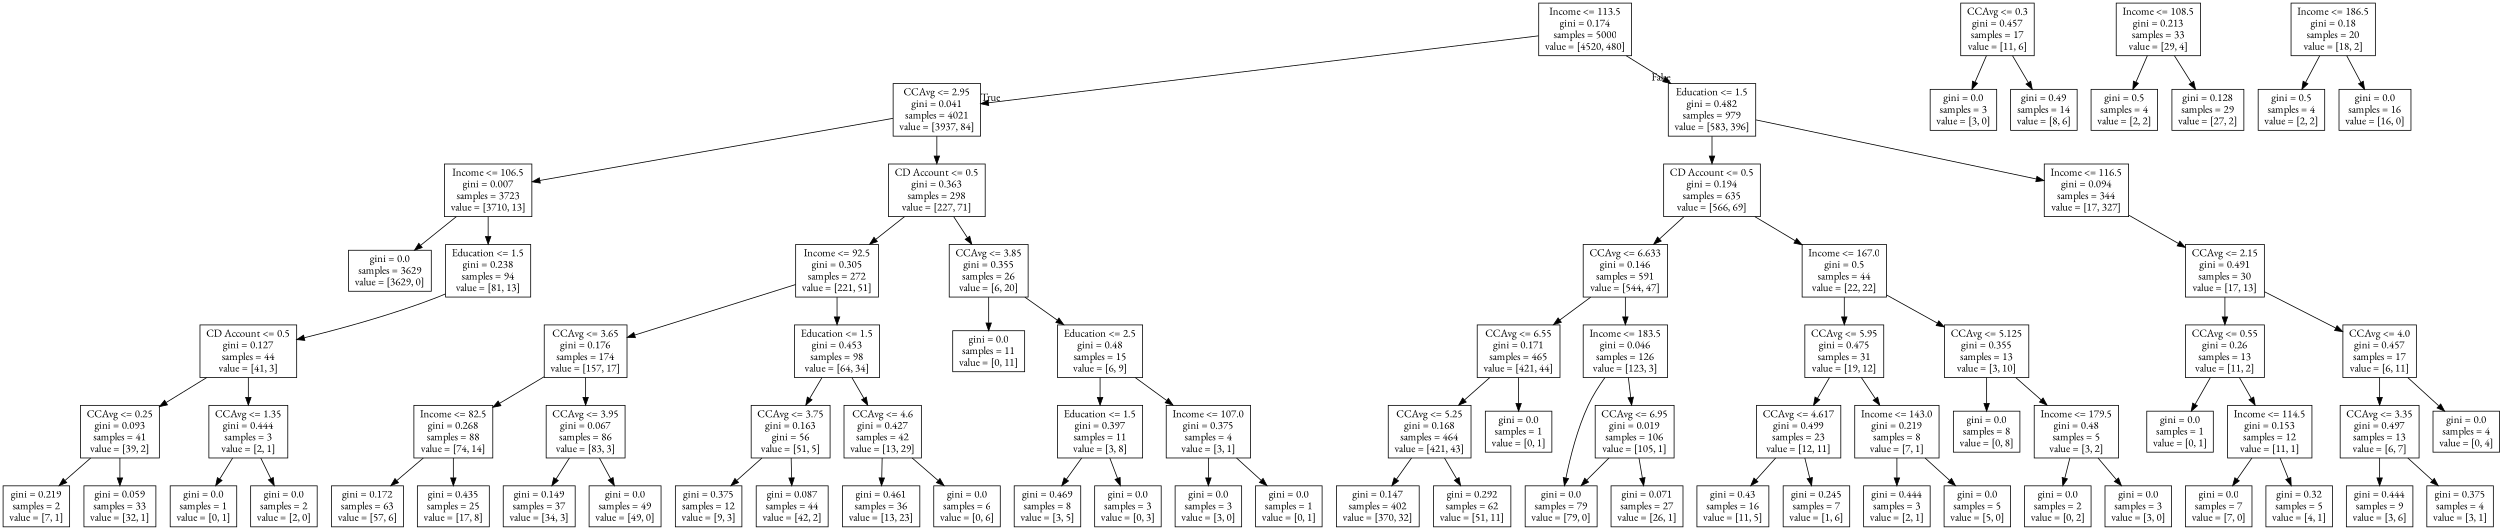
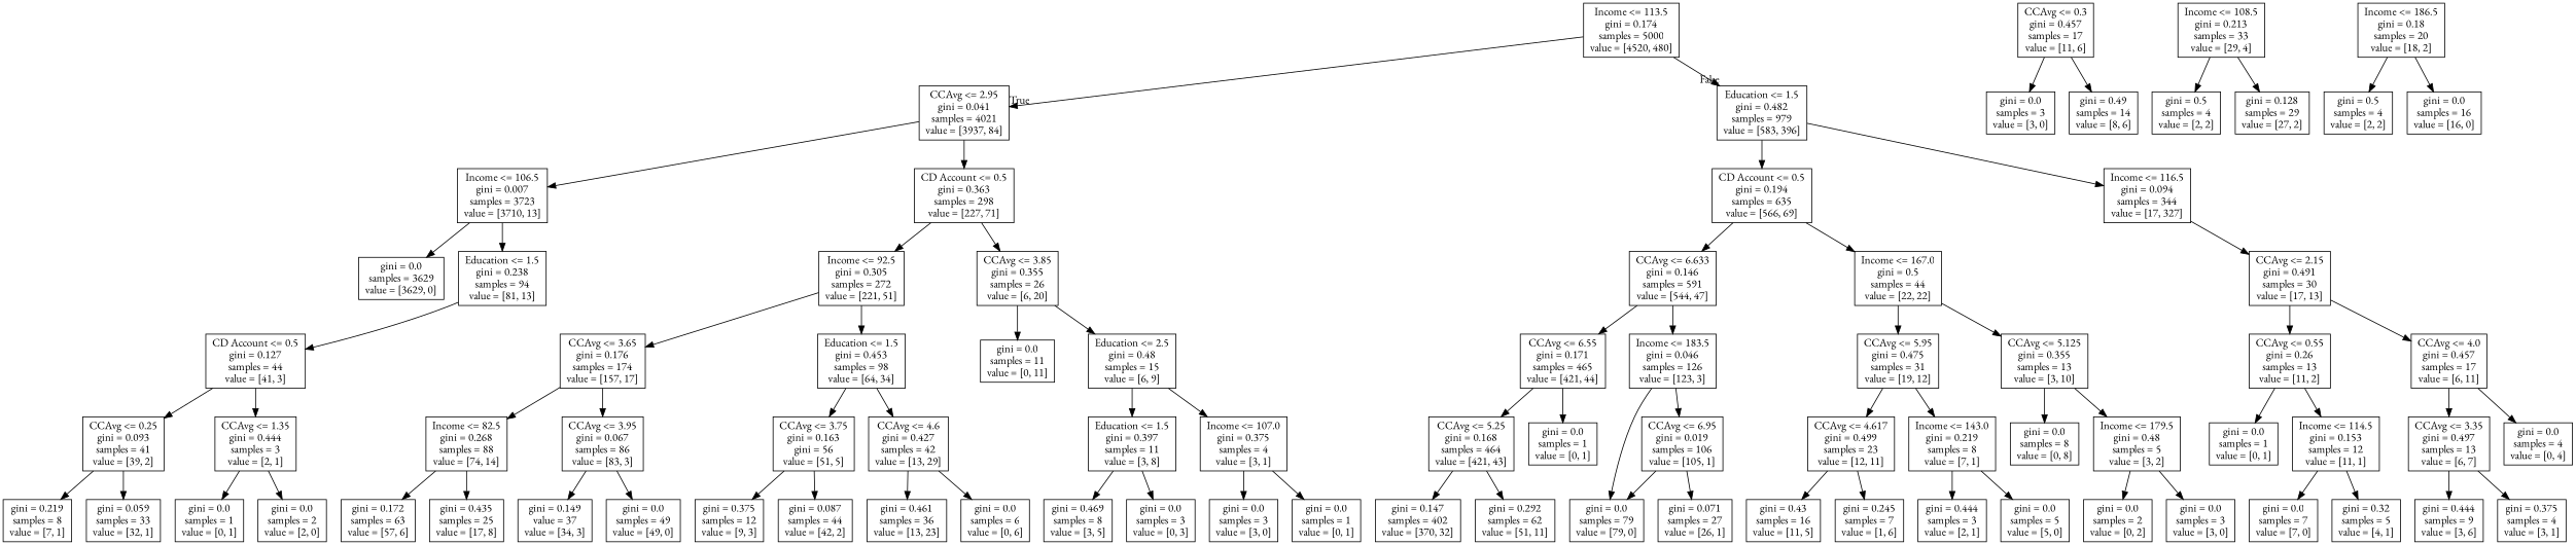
  digraph {
    fontname="EB Garamond"
    node [fontname="EB Garamond" shape=box]
    edge [fontname="EB Garamond"]
    n1 [label="Income <= 113.5\ngini = 0.174\nsamples = 5000\nvalue = [4520, 480]"]
    n2 [label="CCAvg <= 2.95\ngini = 0.041\nsamples = 4021\nvalue = [3937, 84]"]
    n3 [label="Education <= 1.5\ngini = 0.482\nsamples = 979\nvalue = [583, 396]"]
    n4 [label="Income <= 106.5\ngini = 0.007\nsamples = 3723\nvalue = [3710, 13]"]
    n5 [label="CD Account <= 0.5\ngini = 0.363\nsamples = 298\nvalue = [227, 71]"]
    n6 [label="CD Account <= 0.5\ngini = 0.194\nsamples = 635\nvalue = [566, 69]"]
    n7 [label="Income <= 116.5\ngini = 0.094\nsamples = 344\nvalue = [17, 327]"]
    n8 [label="gini = 0.0\nsamples = 3629\nvalue = [3629, 0]"]
    n9 [label="Education <= 1.5\ngini = 0.238\nsamples = 94\nvalue = [81, 13]"]
    n10 [label="Income <= 92.5\ngini = 0.305\nsamples = 272\nvalue = [221, 51]"]
    n11 [label="CCAvg <= 3.85\ngini = 0.355\nsamples = 26\nvalue = [6, 20]"]
    n12 [label="CD Account <= 0.5\ngini = 0.127\nsamples = 44\nvalue = [41, 3]"]
    n13 [label="CCAvg <= 0.25\ngini = 0.093\nsamples = 41\nvalue = [39, 2]"]
    n14 [label="CCAvg <= 1.35\ngini = 0.444\nsamples = 3\nvalue = [2, 1]"]
-   n15 [label="gini = 0.219\nsamples = 2\nvalue = [7, 1]"]
+   n15 [label="gini = 0.219\nsamples = 8\nvalue = [7, 1]"]
    n16 [label="gini = 0.059\nsamples = 33\nvalue = [32, 1]"]
    n17 [label="gini = 0.0\nsamples = 1\nvalue = [0, 1]"]
    n18 [label="gini = 0.0\nsamples = 2\nvalue = [2, 0]"]
    n19 [label="CCAvg <= 0.3\ngini = 0.457\nsamples = 17\nvalue = [11, 6]"]
    n20 [label="gini = 0.0\nsamples = 3\nvalue = [3, 0]"]
    n21 [label="gini = 0.49\nsamples = 14\nvalue = [8, 6]"]
    n22 [label="Income <= 108.5\ngini = 0.213\nsamples = 33\nvalue = [29, 4]"]
    n23 [label="gini = 0.5\nsamples = 4\nvalue = [2, 2]"]
    n24 [label="gini = 0.128\nsamples = 29\nvalue = [27, 2]"]
    n25 [label="CCAvg <= 3.65\ngini = 0.176\nsamples = 174\nvalue = [157, 17]"]
    n26 [label="Education <= 1.5\ngini = 0.453\nsamples = 98\nvalue = [64, 34]"]
    n27 [label="gini = 0.0\nsamples = 11\nvalue = [0, 11]"]
    n28 [label="Education <= 2.5\ngini = 0.48\nsamples = 15\nvalue = [6, 9]"]
    n29 [label="Income <= 82.5\ngini = 0.268\nsamples = 88\nvalue = [74, 14]"]
    n30 [label="CCAvg <= 3.95\ngini = 0.067\nsamples = 86\nvalue = [83, 3]"]
    n31 [label="CCAvg <= 3.75\ngini = 0.163\ngini = 56\nvalue = [51, 5]"]
    n32 [label="CCAvg <= 4.6\ngini = 0.427\nsamples = 42\nvalue = [13, 29]"]
    n33 [label="gini = 0.172\nsamples = 63\nvalue = [57, 6]"]
    n34 [label="gini = 0.435\nsamples = 25\nvalue = [17, 8]"]
-   n35 [label="gini = 0.149\nsamples = 37\nvalue = [34, 3]"]
+   n35 [label="gini = 0.149\nvalue = 37\nvalue = [34, 3]"]
    n36 [label="gini = 0.0\nsamples = 49\nvalue = [49, 0]"]
    n37 [label="gini = 0.375\nsamples = 12\nvalue = [9, 3]"]
    n38 [label="gini = 0.087\nsamples = 44\nvalue = [42, 2]"]
    n39 [label="gini = 0.461\nsamples = 36\nvalue = [13, 23]"]
    n40 [label="gini = 0.0\nsamples = 6\nvalue = [0, 6]"]
    n41 [label="Education <= 1.5\ngini = 0.397\nsamples = 11\nvalue = [3, 8]"]
    n42 [label="Income <= 107.0\ngini = 0.375\nsamples = 4\nvalue = [3, 1]"]
    n43 [label="gini = 0.469\nsamples = 8\nvalue = [3, 5]"]
    n44 [label="gini = 0.0\nsamples = 3\nvalue = [0, 3]"]
    n45 [label="gini = 0.0\nsamples = 3\nvalue = [3, 0]"]
    n46 [label="gini = 0.0\nsamples = 1\nvalue = [0, 1]"]
    n47 [label="CCAvg <= 6.633\ngini = 0.146\nsamples = 591\nvalue = [544, 47]"]
    n48 [label="Income <= 167.0\ngini = 0.5\nsamples = 44\nvalue = [22, 22]"]
    n49 [label="CCAvg <= 2.15\ngini = 0.491\nsamples = 30\nvalue = [17, 13]"]
    n50 [label="CCAvg <= 6.55\ngini = 0.171\nsamples = 465\nvalue = [421, 44]"]
    n51 [label="Income <= 183.5\ngini = 0.046\nsamples = 126\nvalue = [123, 3]"]
    n52 [label="CCAvg <= 5.95\ngini = 0.475\nsamples = 31\nvalue = [19, 12]"]
    n53 [label="CCAvg <= 5.125\ngini = 0.355\nsamples = 13\nvalue = [3, 10]"]
    n54 [label="CCAvg <= 5.25\ngini = 0.168\nsamples = 464\nvalue = [421, 43]"]
    n55 [label="gini = 0.0\nsamples = 1\nvalue = [0, 1]"]
    n56 [label="CCAvg <= 6.95\ngini = 0.019\nsamples = 106\nvalue = [105, 1]"]
    n57 [label="gini = 0.0\nsamples = 79\nvalue = [79, 0]"]
    n58 [label="gini = 0.147\nsamples = 402\nvalue = [370, 32]"]
    n59 [label="gini = 0.292\nsamples = 62\nvalue = [51, 11]"]
    n60 [label="gini = 0.071\nsamples = 27\nvalue = [26, 1]"]
    n61 [label="Income <= 186.5\ngini = 0.18\nsamples = 20\nvalue = [18, 2]"]
    n62 [label="gini = 0.5\nsamples = 4\nvalue = [2, 2]"]
    n63 [label="gini = 0.0\nsamples = 16\nvalue = [16, 0]"]
    n64 [label="CCAvg <= 4.617\ngini = 0.499\nsamples = 23\nvalue = [12, 11]"]
    n65 [label="Income <= 143.0\ngini = 0.219\nsamples = 8\nvalue = [7, 1]"]
    n66 [label="gini = 0.0\nsamples = 8\nvalue = [0, 8]"]
    n67 [label="Income <= 179.5\ngini = 0.48\nsamples = 5\nvalue = [3, 2]"]
    n68 [label="gini = 0.43\nsamples = 16\nvalue = [11, 5]"]
    n69 [label="gini = 0.245\nsamples = 7\nvalue = [1, 6]"]
    n70 [label="gini = 0.444\nsamples = 3\nvalue = [2, 1]"]
    n71 [label="gini = 0.0\nsamples = 5\nvalue = [5, 0]"]
    n72 [label="gini = 0.0\nsamples = 2\nvalue = [0, 2]"]
    n73 [label="gini = 0.0\nsamples = 3\nvalue = [3, 0]"]
    n74 [label="CCAvg <= 0.55\ngini = 0.26\nsamples = 13\nvalue = [11, 2]"]
    n75 [label="CCAvg <= 4.0\ngini = 0.457\nsamples = 17\nvalue = [6, 11]"]
    n76 [label="gini = 0.0\nsamples = 1\nvalue = [0, 1]"]
    n77 [label="Income <= 114.5\ngini = 0.153\nsamples = 12\nvalue = [11, 1]"]
    n78 [label="CCAvg <= 3.35\ngini = 0.497\nsamples = 13\nvalue = [6, 7]"]
    n79 [label="gini = 0.0\nsamples = 4\nvalue = [0, 4]"]
    n80 [label="gini = 0.0\nsamples = 7\nvalue = [7, 0]"]
    n81 [label="gini = 0.32\nsamples = 5\nvalue = [4, 1]"]
    n82 [label="gini = 0.444\nsamples = 9\nvalue = [3, 6]"]
    n83 [label="gini = 0.375\nsamples = 4\nvalue = [3, 1]"]
    n1 -> n2 [headlabel=True labelangle=45 labeldistance=2.5]
    n1 -> n3 [headlabel=False labelangle=-45 labeldistance=2.5]
    n2 -> n4
    n2 -> n5
    n3 -> n6
    n3 -> n7
    n4 -> n8
    n4 -> n9
    n5 -> n10
    n5 -> n11
    n6 -> n47
    n6 -> n48
    n7 -> n49
    n9 -> n12
    n10 -> n25
    n10 -> n26
    n11 -> n27
    n11 -> n28
    n12 -> n13
    n12 -> n14
    n13 -> n15
    n13 -> n16
    n14 -> n17
    n14 -> n18
    n19 -> n20
    n19 -> n21
    n22 -> n23
    n22 -> n24
    n25 -> n29
    n25 -> n30
    n26 -> n31
    n26 -> n32
    n28 -> n41
    n28 -> n42
    n29 -> n33
    n29 -> n34
    n30 -> n35
    n30 -> n36
    n31 -> n37
    n31 -> n38
    n32 -> n39
    n32 -> n40
    n41 -> n43
    n41 -> n44
    n42 -> n45
    n42 -> n46
    n47 -> n50
    n47 -> n51
    n48 -> n52
    n48 -> n53
    n49 -> n74
    n49 -> n75
    n50 -> n54
    n50 -> n55
    n51 -> n56
    n51 -> n57
    n52 -> n64
    n52 -> n65
    n53 -> n66
    n53 -> n67
    n54 -> n58
    n54 -> n59
    n56 -> n57
    n56 -> n60
    n61 -> n62
    n61 -> n63
    n64 -> n68
    n64 -> n69
    n65 -> n70
    n65 -> n71
    n67 -> n72
    n67 -> n73
    n74 -> n76
    n74 -> n77
    n75 -> n78
    n75 -> n79
    n77 -> n80
    n77 -> n81
    n78 -> n82
    n78 -> n83
  }
